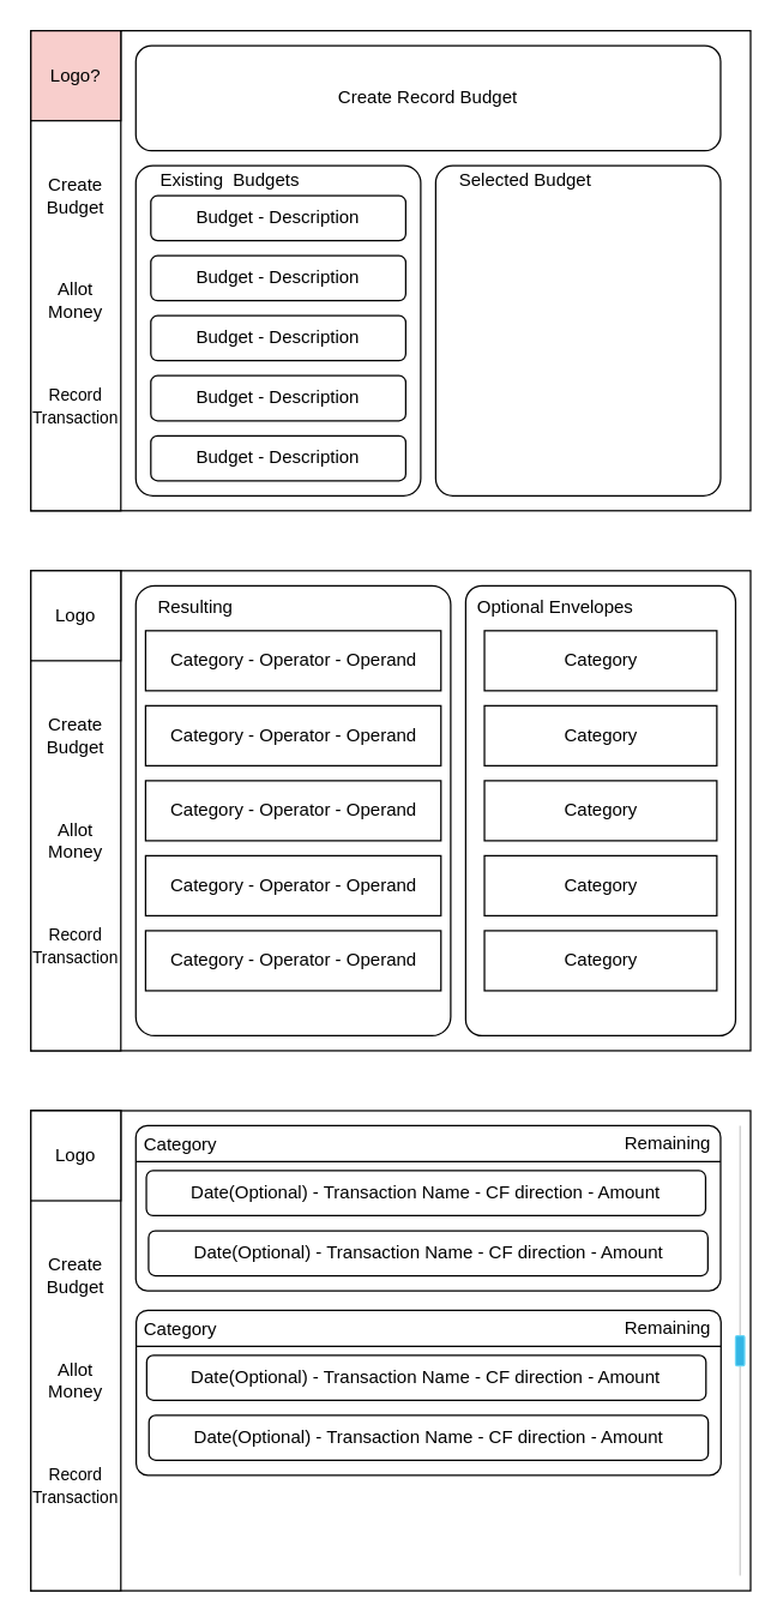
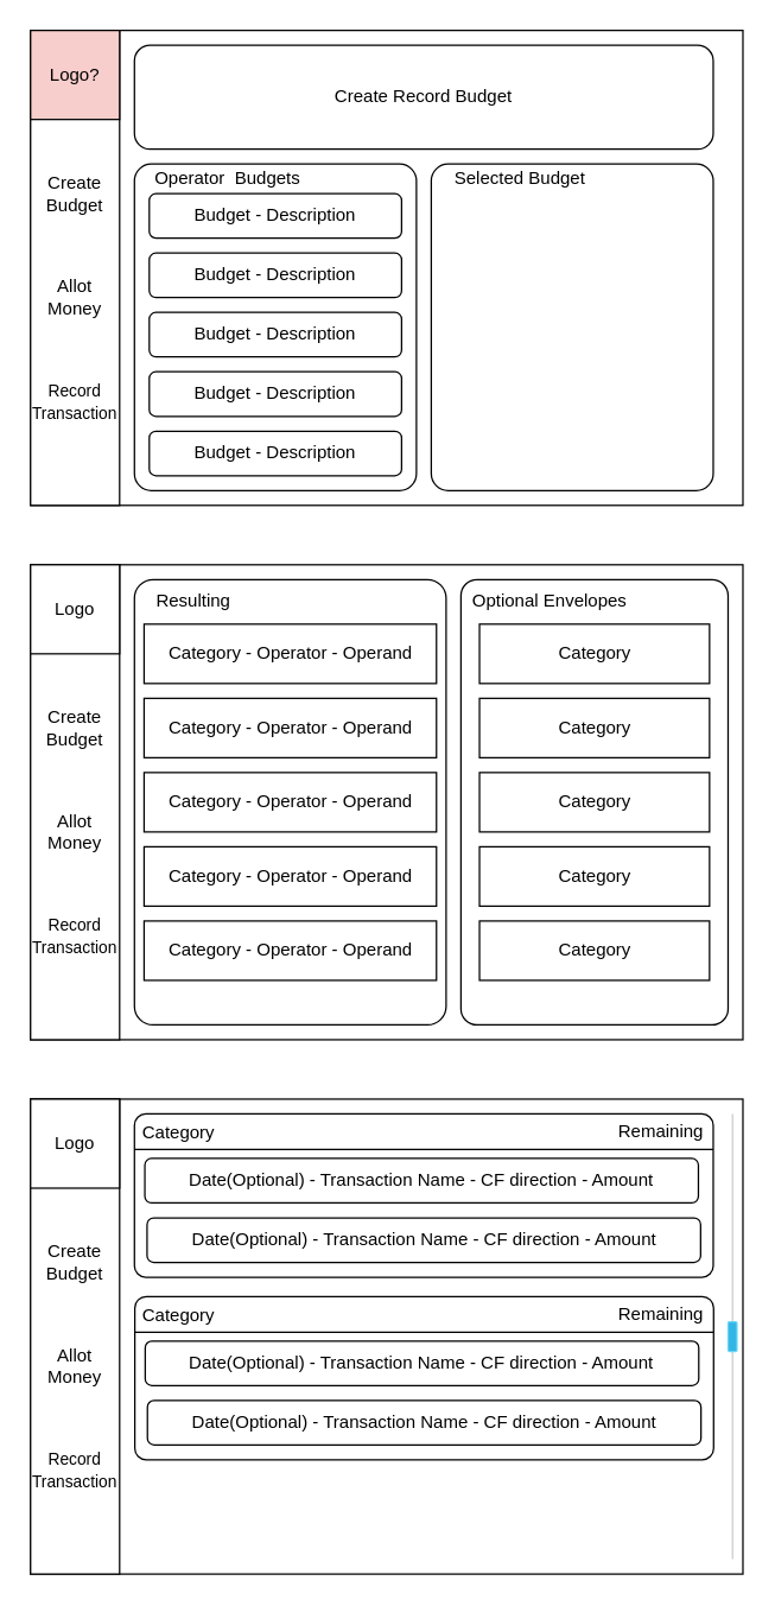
  <mxCell id="0" />
  <mxCell id="1" parent="0" />
  <mxCell id="2" value="" style="rounded=0;whiteSpace=wrap;html=1;" parent="1" vertex="1"><mxGeometry x="20" y="20" width="480" height="320" as="geometry" /></mxCell>
  <mxCell id="3" value="" style="rounded=0;whiteSpace=wrap;html=1;" parent="1" vertex="1"><mxGeometry x="20" y="20" width="60" height="320" as="geometry" /></mxCell>
  <mxCell id="4" value="Create Budget" style="rounded=0;whiteSpace=wrap;html=1;fillColor=none;strokeColor=none;" parent="1" vertex="1"><mxGeometry x="20" y="110" width="60" height="40" as="geometry" /></mxCell>
  <mxCell id="5" value="Allot Money" style="rounded=0;whiteSpace=wrap;html=1;fillColor=none;strokeColor=none;" parent="1" vertex="1"><mxGeometry x="20" y="180" width="60" height="40" as="geometry" /></mxCell>
  <mxCell id="6" value="&lt;font style=&quot;font-size: 11px;&quot;&gt;Record Transaction&lt;/font&gt;" style="rounded=0;whiteSpace=wrap;html=1;fillColor=none;strokeColor=none;" parent="1" vertex="1"><mxGeometry x="20" y="250" width="60" height="40" as="geometry" /></mxCell>
  <mxCell id="7" value="Logo?" style="rounded=0;whiteSpace=wrap;html=1;fillColor=#f8cecc;" parent="1" vertex="1"><mxGeometry x="20" y="20" width="60" height="60" as="geometry" /></mxCell>
  <mxCell id="8" value="Create Record Budget" style="rounded=1;whiteSpace=wrap;html=1;" parent="1" vertex="1"><mxGeometry x="90" y="30" width="390" height="70" as="geometry" /></mxCell>
  <mxCell id="9" value="" style="rounded=1;whiteSpace=wrap;html=1;arcSize=6;" vertex="1" parent="1"><mxGeometry x="90" y="110" width="190" height="220" as="geometry" /></mxCell>
- <mxCell id="10" value="Existing&amp;nbsp; Budgets" style="text;html=1;strokeColor=none;fillColor=none;align=center;verticalAlign=middle;whiteSpace=wrap;rounded=0;" parent="1" vertex="1"><mxGeometry x="93" y="105" width="120" height="30" as="geometry" /></mxCell>
+ <mxCell id="10" value="Operator&amp;nbsp; Budgets" style="text;html=1;strokeColor=none;fillColor=none;align=center;verticalAlign=middle;whiteSpace=wrap;rounded=0;" parent="1" vertex="1"><mxGeometry x="93" y="105" width="120" height="30" as="geometry" /></mxCell>
  <mxCell id="11" value="Budget - Description" style="rounded=1;whiteSpace=wrap;html=1;" parent="1" vertex="1"><mxGeometry x="100" y="130" width="170" height="30" as="geometry" /></mxCell>
  <mxCell id="12" value="Budget - Description" style="rounded=1;whiteSpace=wrap;html=1;" parent="1" vertex="1"><mxGeometry x="100" y="170" width="170" height="30" as="geometry" /></mxCell>
  <mxCell id="13" value="Budget - Description" style="rounded=1;whiteSpace=wrap;html=1;" parent="1" vertex="1"><mxGeometry x="100" y="210" width="170" height="30" as="geometry" /></mxCell>
  <mxCell id="14" value="Budget - Description" style="rounded=1;whiteSpace=wrap;html=1;" parent="1" vertex="1"><mxGeometry x="100" y="250" width="170" height="30" as="geometry" /></mxCell>
  <mxCell id="15" value="Budget - Description" style="rounded=1;whiteSpace=wrap;html=1;" parent="1" vertex="1"><mxGeometry x="100" y="290" width="170" height="30" as="geometry" /></mxCell>
  <mxCell id="16" value="" style="rounded=0;whiteSpace=wrap;html=1;" parent="1" vertex="1"><mxGeometry x="20" y="380" width="480" height="320" as="geometry" /></mxCell>
  <mxCell id="17" value="" style="rounded=0;whiteSpace=wrap;html=1;" parent="1" vertex="1"><mxGeometry x="20" y="380" width="60" height="320" as="geometry" /></mxCell>
  <mxCell id="18" value="Create Budget" style="rounded=0;whiteSpace=wrap;html=1;strokeColor=none;gradientColor=none;fillColor=none;" parent="1" vertex="1"><mxGeometry x="20" y="470" width="60" height="40" as="geometry" /></mxCell>
  <mxCell id="19" value="Allot Money" style="rounded=0;whiteSpace=wrap;html=1;strokeColor=none;gradientColor=none;fillColor=none;" parent="1" vertex="1"><mxGeometry x="20" y="540" width="60" height="40" as="geometry" /></mxCell>
  <mxCell id="20" value="&lt;font style=&quot;font-size: 11px;&quot;&gt;Record Transaction&lt;/font&gt;" style="rounded=0;whiteSpace=wrap;html=1;strokeColor=none;gradientColor=none;fillColor=none;" parent="1" vertex="1"><mxGeometry x="20" y="610" width="60" height="40" as="geometry" /></mxCell>
  <mxCell id="21" value="Logo" style="rounded=0;whiteSpace=wrap;html=1;" parent="1" vertex="1"><mxGeometry x="20" y="380" width="60" height="60" as="geometry" /></mxCell>
  <mxCell id="22" value="" style="rounded=1;whiteSpace=wrap;html=1;arcSize=6;" vertex="1" parent="1"><mxGeometry x="290" y="110" width="190" height="220" as="geometry" /></mxCell>
  <mxCell id="23" value="Selected Budget" style="text;html=1;strokeColor=none;fillColor=none;align=center;verticalAlign=middle;whiteSpace=wrap;rounded=0;" vertex="1" parent="1"><mxGeometry x="290" y="105" width="120" height="30" as="geometry" /></mxCell>
  <mxCell id="24" value="" style="rounded=1;whiteSpace=wrap;html=1;arcSize=6;" vertex="1" parent="1"><mxGeometry x="90" y="390" width="210" height="300" as="geometry" /></mxCell>
  <mxCell id="25" value="Resulting" style="text;html=1;strokeColor=none;fillColor=none;align=center;verticalAlign=middle;whiteSpace=wrap;rounded=0;" vertex="1" parent="1"><mxGeometry x="100" y="390" width="60" height="30" as="geometry" /></mxCell>
  <mxCell id="26" value="Category - Operator - Operand" style="rounded=0;whiteSpace=wrap;html=1;" vertex="1" parent="1"><mxGeometry x="96.5" y="420" width="197" height="40" as="geometry" /></mxCell>
  <mxCell id="27" value="Category - Operator - Operand" style="rounded=0;whiteSpace=wrap;html=1;" vertex="1" parent="1"><mxGeometry x="96.5" y="470" width="197" height="40" as="geometry" /></mxCell>
  <mxCell id="28" value="Category - Operator - Operand" style="rounded=0;whiteSpace=wrap;html=1;" vertex="1" parent="1"><mxGeometry x="96.5" y="520" width="197" height="40" as="geometry" /></mxCell>
  <mxCell id="29" value="Category - Operator - Operand" style="rounded=0;whiteSpace=wrap;html=1;" vertex="1" parent="1"><mxGeometry x="96.5" y="570" width="197" height="40" as="geometry" /></mxCell>
  <mxCell id="30" value="Category - Operator - Operand" style="rounded=0;whiteSpace=wrap;html=1;" vertex="1" parent="1"><mxGeometry x="96.5" y="620" width="197" height="40" as="geometry" /></mxCell>
  <mxCell id="31" value="" style="rounded=1;whiteSpace=wrap;html=1;arcSize=6;" vertex="1" parent="1"><mxGeometry x="310" y="390" width="180" height="300" as="geometry" /></mxCell>
  <mxCell id="32" value="Optional Envelopes&lt;br&gt;" style="text;html=1;strokeColor=none;fillColor=none;align=center;verticalAlign=middle;whiteSpace=wrap;rounded=0;" vertex="1" parent="1"><mxGeometry x="310" y="390" width="120" height="30" as="geometry" /></mxCell>
  <mxCell id="33" value="Category" style="rounded=0;whiteSpace=wrap;html=1;" vertex="1" parent="1"><mxGeometry x="322.5" y="420" width="155" height="40" as="geometry" /></mxCell>
  <mxCell id="34" value="Category" style="rounded=0;whiteSpace=wrap;html=1;" vertex="1" parent="1"><mxGeometry x="322.5" y="470" width="155" height="40" as="geometry" /></mxCell>
  <mxCell id="35" value="Category" style="rounded=0;whiteSpace=wrap;html=1;" vertex="1" parent="1"><mxGeometry x="322.5" y="520" width="155" height="40" as="geometry" /></mxCell>
  <mxCell id="36" value="Category" style="rounded=0;whiteSpace=wrap;html=1;" vertex="1" parent="1"><mxGeometry x="322.5" y="570" width="155" height="40" as="geometry" /></mxCell>
  <mxCell id="37" value="Category" style="rounded=0;whiteSpace=wrap;html=1;" vertex="1" parent="1"><mxGeometry x="322.5" y="620" width="155" height="40" as="geometry" /></mxCell>
  <mxCell id="38" value="" style="rounded=0;whiteSpace=wrap;html=1;" vertex="1" parent="1"><mxGeometry x="20" y="740" width="480" height="320" as="geometry" /></mxCell>
  <mxCell id="39" value="" style="rounded=0;whiteSpace=wrap;html=1;" vertex="1" parent="1"><mxGeometry x="20" y="740" width="60" height="320" as="geometry" /></mxCell>
  <mxCell id="40" value="Create Budget" style="rounded=0;whiteSpace=wrap;html=1;strokeColor=none;gradientColor=none;fillColor=none;" vertex="1" parent="1"><mxGeometry x="20" y="830" width="60" height="40" as="geometry" /></mxCell>
  <mxCell id="41" value="Allot Money" style="rounded=0;whiteSpace=wrap;html=1;strokeColor=none;gradientColor=none;fillColor=none;" vertex="1" parent="1"><mxGeometry x="20" y="900" width="60" height="40" as="geometry" /></mxCell>
  <mxCell id="42" value="&lt;font style=&quot;font-size: 11px;&quot;&gt;Record Transaction&lt;/font&gt;" style="rounded=0;whiteSpace=wrap;html=1;strokeColor=none;gradientColor=none;fillColor=none;" vertex="1" parent="1"><mxGeometry x="20" y="970" width="60" height="40" as="geometry" /></mxCell>
  <mxCell id="43" value="Logo" style="rounded=0;whiteSpace=wrap;html=1;" vertex="1" parent="1"><mxGeometry x="20" y="740" width="60" height="60" as="geometry" /></mxCell>
  <mxCell id="44" value="" style="rounded=1;whiteSpace=wrap;html=1;arcSize=7;" vertex="1" parent="1"><mxGeometry x="90" y="750" width="390" height="110" as="geometry" /></mxCell>
  <mxCell id="45" value="" style="verticalLabelPosition=bottom;verticalAlign=top;html=1;shadow=0;dashed=0;strokeWidth=1;shape=mxgraph.android.quickscroll3;dy=0.5;fillColor=#33b5e5;strokeColor=#66D5F5;" vertex="1" parent="1"><mxGeometry x="490" y="750" width="6" height="300" as="geometry" /></mxCell>
  <mxCell id="46" value="Category" style="text;html=1;strokeColor=none;fillColor=none;align=center;verticalAlign=middle;whiteSpace=wrap;rounded=0;" vertex="1" parent="1"><mxGeometry x="89.5" y="748" width="60" height="30" as="geometry" /></mxCell>
  <mxCell id="47" value="Remaining" style="text;html=1;strokeColor=none;fillColor=none;align=center;verticalAlign=middle;whiteSpace=wrap;rounded=0;" vertex="1" parent="1"><mxGeometry x="415" y="747" width="60" height="30" as="geometry" /></mxCell>
  <mxCell id="48" value="" style="endArrow=none;html=1;rounded=0;" edge="1" parent="1"><mxGeometry width="50" height="50" relative="1" as="geometry"><mxPoint x="90" y="774" as="sourcePoint" /><mxPoint x="480" y="774" as="targetPoint" /></mxGeometry></mxCell>
  <mxCell id="49" value="Date(Optional) - Transaction Name - CF direction - Amount" style="rounded=1;whiteSpace=wrap;html=1;" vertex="1" parent="1"><mxGeometry x="97" y="780" width="373" height="30" as="geometry" /></mxCell>
  <mxCell id="50" value="Date(Optional) - Transaction Name - CF direction - Amount" style="rounded=1;whiteSpace=wrap;html=1;" vertex="1" parent="1"><mxGeometry x="98.5" y="820" width="373" height="30" as="geometry" /></mxCell>
  <mxCell id="51" value="" style="rounded=1;whiteSpace=wrap;html=1;arcSize=7;" vertex="1" parent="1"><mxGeometry x="90.25" y="873" width="390" height="110" as="geometry" /></mxCell>
  <mxCell id="52" value="Category" style="text;html=1;strokeColor=none;fillColor=none;align=center;verticalAlign=middle;whiteSpace=wrap;rounded=0;" vertex="1" parent="1"><mxGeometry x="89.75" y="871" width="60" height="30" as="geometry" /></mxCell>
  <mxCell id="53" value="Remaining" style="text;html=1;strokeColor=none;fillColor=none;align=center;verticalAlign=middle;whiteSpace=wrap;rounded=0;" vertex="1" parent="1"><mxGeometry x="415.25" y="870" width="60" height="30" as="geometry" /></mxCell>
  <mxCell id="54" value="" style="endArrow=none;html=1;rounded=0;" edge="1" parent="1"><mxGeometry width="50" height="50" relative="1" as="geometry"><mxPoint x="90.25" y="897" as="sourcePoint" /><mxPoint x="480.25" y="897" as="targetPoint" /></mxGeometry></mxCell>
  <mxCell id="55" value="Date(Optional) - Transaction Name - CF direction - Amount" style="rounded=1;whiteSpace=wrap;html=1;" vertex="1" parent="1"><mxGeometry x="97.25" y="903" width="373" height="30" as="geometry" /></mxCell>
  <mxCell id="56" value="Date(Optional) - Transaction Name - CF direction - Amount" style="rounded=1;whiteSpace=wrap;html=1;" vertex="1" parent="1"><mxGeometry x="98.75" y="943" width="373" height="30" as="geometry" /></mxCell>
